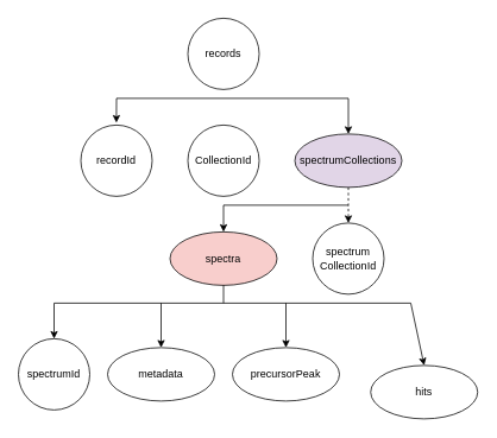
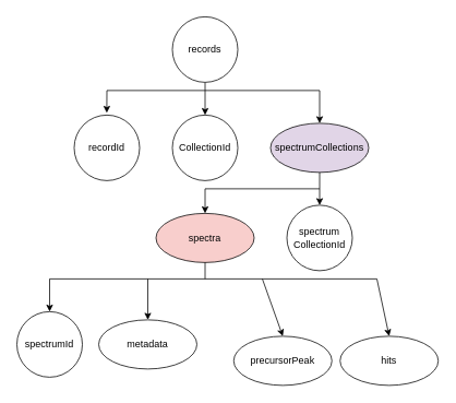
  <mxCell id="0" />
  <mxCell id="1" parent="0" />
+ <mxCell id="2" value="" style="edgeStyle=orthogonalEdgeStyle;rounded=0;orthogonalLoop=1;jettySize=auto;html=1;" parent="1" source="3" target="5" edge="1"><mxGeometry relative="1" as="geometry" /></mxCell>
  <mxCell id="3" value="records" style="ellipse;whiteSpace=wrap;html=1;aspect=fixed;" parent="1" vertex="1"><mxGeometry x="210" width="80" height="80" as="geometry" y="20" /></mxCell>
  <mxCell id="4" value="recordId" style="ellipse;whiteSpace=wrap;html=1;aspect=fixed;" parent="1" vertex="1"><mxGeometry x="90" y="140" width="80" height="80" as="geometry" /></mxCell>
  <mxCell id="5" value="CollectionId" style="ellipse;whiteSpace=wrap;html=1;aspect=fixed;" parent="1" vertex="1"><mxGeometry x="210" y="140" width="80" height="80" as="geometry" /></mxCell>
  <mxCell id="6" value="spectrum&lt;br&gt;CollectionId" style="ellipse;whiteSpace=wrap;html=1;aspect=fixed;" parent="1" vertex="1"><mxGeometry x="350" y="250" width="80" height="80" as="geometry" /></mxCell>
  <mxCell id="7" value="spectrumId" style="ellipse;whiteSpace=wrap;html=1;aspect=fixed;" parent="1" vertex="1"><mxGeometry x="20" y="380" width="80" height="80" as="geometry" /></mxCell>
- <mxCell id="8" value="" style="edgeStyle=orthogonalEdgeStyle;rounded=0;orthogonalLoop=1;jettySize=auto;html=1;dashed=1;" parent="1" source="9" target="6" edge="1"><mxGeometry relative="1" as="geometry" /></mxCell>
+ <mxCell id="8" value="" style="edgeStyle=orthogonalEdgeStyle;rounded=0;orthogonalLoop=1;jettySize=auto;html=1;" parent="1" source="9" target="6" edge="1"><mxGeometry relative="1" as="geometry" /></mxCell>
  <mxCell id="9" value="spectrumCollections" style="ellipse;whiteSpace=wrap;html=1;fillColor=#e1d5e7;" parent="1" vertex="1"><mxGeometry x="330" y="150" width="120" height="60" as="geometry" /></mxCell>
  <mxCell id="10" value="spectra" style="ellipse;whiteSpace=wrap;html=1;fillColor=#f8cecc;" parent="1" vertex="1"><mxGeometry x="190" y="260" width="120" height="60" as="geometry" /></mxCell>
  <mxCell id="11" value="metadata" style="ellipse;whiteSpace=wrap;html=1;" parent="1" vertex="1"><mxGeometry x="120" y="390" width="120" height="60" as="geometry" /></mxCell>
- <mxCell id="12" value="precursorPeak" style="ellipse;whiteSpace=wrap;html=1;" parent="1" vertex="1"><mxGeometry x="260" y="390" width="120" height="60" as="geometry" /></mxCell>
+ <mxCell id="12" value="precursorPeak" style="ellipse;whiteSpace=wrap;html=1;" parent="1" vertex="1"><mxGeometry x="285" y="410" width="120" height="60" as="geometry" /></mxCell>
  <mxCell id="13" value="hits" style="ellipse;whiteSpace=wrap;html=1;" parent="1" vertex="1"><mxGeometry x="415" y="410" width="120" height="60" as="geometry" /></mxCell>
  <mxCell id="14" value="" style="endArrow=classic;html=1;rounded=0;entryX=0.498;entryY=-0.033;entryDx=0;entryDy=0;entryPerimeter=0;" parent="1" target="4" edge="1"><mxGeometry width="50" height="50" relative="1" as="geometry"><mxPoint x="250" y="110" as="sourcePoint" /><mxPoint x="310" y="170" as="targetPoint" /><Array as="points"><mxPoint x="130" y="110" /></Array></mxGeometry></mxCell>
  <mxCell id="15" value="" style="endArrow=classic;html=1;rounded=0;entryX=0.5;entryY=0;entryDx=0;entryDy=0;" parent="1" target="9" edge="1"><mxGeometry width="50" height="50" relative="1" as="geometry"><mxPoint x="250" y="110" as="sourcePoint" /><mxPoint x="139.84" y="147.36" as="targetPoint" /><Array as="points"><mxPoint x="390" y="110" /></Array></mxGeometry></mxCell>
  <mxCell id="16" value="" style="endArrow=classic;html=1;rounded=0;entryX=0.5;entryY=0;entryDx=0;entryDy=0;" parent="1" target="10" edge="1"><mxGeometry width="50" height="50" relative="1" as="geometry"><mxPoint x="390" y="230" as="sourcePoint" /><mxPoint x="310" y="260" as="targetPoint" /><Array as="points"><mxPoint x="250" y="230" /></Array></mxGeometry></mxCell>
  <mxCell id="17" value="" style="endArrow=classic;html=1;rounded=0;exitX=0.5;exitY=1;exitDx=0;exitDy=0;entryX=0.5;entryY=0;entryDx=0;entryDy=0;" parent="1" source="10" target="7" edge="1"><mxGeometry width="50" height="50" relative="1" as="geometry"><mxPoint x="260" y="310" as="sourcePoint" /><mxPoint x="310" y="260" as="targetPoint" /><Array as="points"><mxPoint x="250" y="340" /><mxPoint x="150" y="340" /><mxPoint x="60" y="340" /></Array></mxGeometry></mxCell>
  <mxCell id="18" value="" style="endArrow=classic;html=1;rounded=0;entryX=0.5;entryY=0;entryDx=0;entryDy=0;" parent="1" target="13" edge="1"><mxGeometry width="50" height="50" relative="1" as="geometry"><mxPoint x="250" y="340" as="sourcePoint" /><mxPoint x="310" y="350" as="targetPoint" /><Array as="points"><mxPoint x="460" y="340" /></Array></mxGeometry></mxCell>
  <mxCell id="19" value="" style="endArrow=classic;html=1;rounded=0;entryX=0.5;entryY=0;entryDx=0;entryDy=0;" parent="1" target="11" edge="1"><mxGeometry width="50" height="50" relative="1" as="geometry"><mxPoint x="180" y="340" as="sourcePoint" /><mxPoint x="310" y="350" as="targetPoint" /></mxGeometry></mxCell>
  <mxCell id="20" value="" style="endArrow=classic;html=1;rounded=0;entryX=0.5;entryY=0;entryDx=0;entryDy=0;" parent="1" target="12" edge="1"><mxGeometry width="50" height="50" relative="1" as="geometry"><mxPoint x="320" y="340" as="sourcePoint" /><mxPoint x="310" y="350" as="targetPoint" /></mxGeometry></mxCell>
